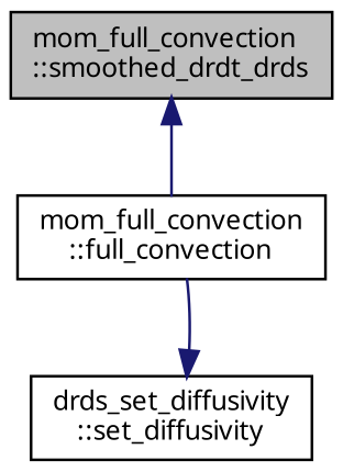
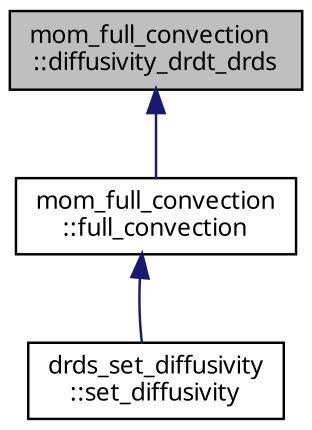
  digraph {
    fontname="Noto Sans"
    rankdir=TB
    node [color=black fillcolor=white fontname="Noto Sans" fontsize=10 shape=record style=filled]
    edge [color=midnightblue dir=back fontname="Noto Sans" fontsize=10 labelfontname=Helvetica labelfontsize=10 style=solid]
-   n1 [fillcolor=grey75 fontcolor=black height=0.2 label="mom_full_convection\l::smoothed_drdt_drds" width=0.4]
+   n1 [fillcolor=grey75 fontcolor=black height=0.2 label="mom_full_convection\l::diffusivity_drdt_drds" width=0.4]
    n2 [height=0.2 label="mom_full_convection\l::full_convection" width=0.4]
    n3 [height=0.2 label="drds_set_diffusivity\l::set_diffusivity" width=0.4]
    n1 -> n2
-   n3 -> n2
+   n2 -> n3
  }
